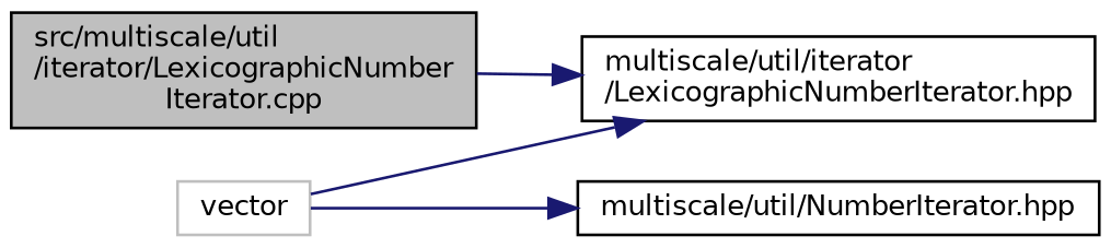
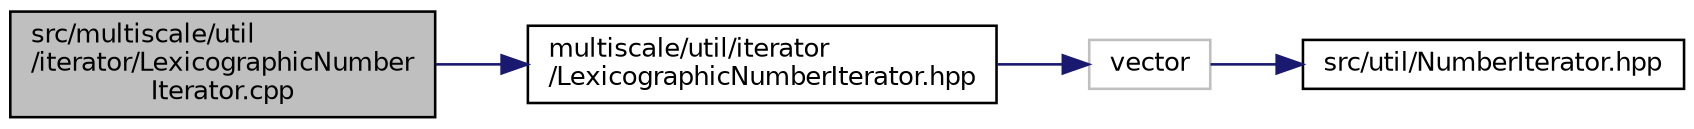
  digraph {
    fontname="DejaVu Sans"
    rankdir=LR
    node [color=black fillcolor=white fontname="DejaVu Sans" fontsize=10 shape=record style=filled]
    edge [color=midnightblue fontname="DejaVu Sans" fontsize=10 labelfontname=Helvetica labelfontsize=10 style=solid]
    n1 [fillcolor=grey75 fontcolor=black height=0.2 label="src/multiscale/util\l/iterator/LexicographicNumber\lIterator.cpp" width=0.4]
    n2 [height=0.2 label="multiscale/util/iterator\l/LexicographicNumberIterator.hpp" width=0.4]
    n3 [color=grey75 height=0.2 label=vector width=0.4]
-   n4 [height=0.2 label="multiscale/util/NumberIterator.hpp" width=0.4]
+   n4 [height=0.2 label="src/util/NumberIterator.hpp" width=0.4]
    n1 -> n2
-   n3 -> n2
+   n2 -> n3
    n3 -> n4
  }
